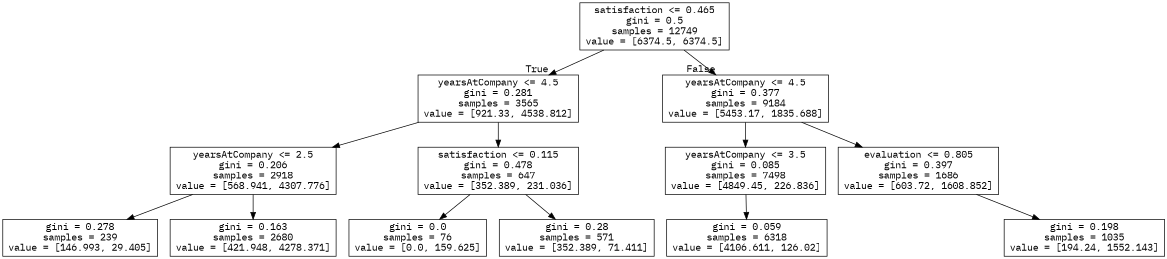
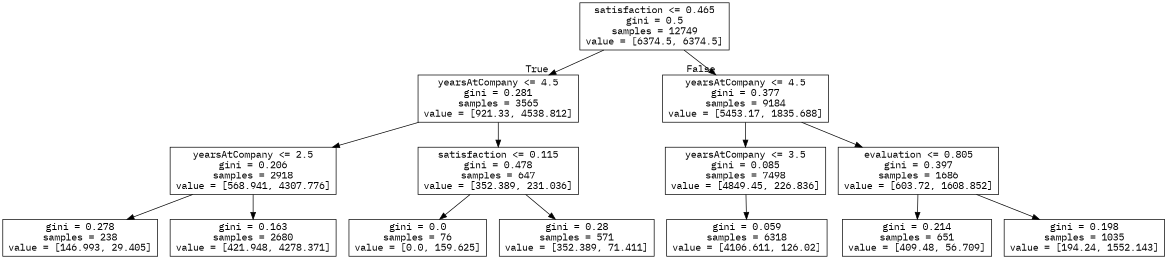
  digraph {
    fontname="IBM Plex Mono"
    node [fontname="IBM Plex Mono" shape=box]
    edge [fontname="IBM Plex Mono"]
    n1 [label="satisfaction <= 0.465\ngini = 0.5\nsamples = 12749\nvalue = [6374.5, 6374.5]"]
    n2 [label="yearsAtCompany <= 4.5\ngini = 0.281\nsamples = 3565\nvalue = [921.33, 4538.812]"]
    n3 [label="yearsAtCompany <= 4.5\ngini = 0.377\nsamples = 9184\nvalue = [5453.17, 1835.688]"]
    n4 [label="yearsAtCompany <= 2.5\ngini = 0.206\nsamples = 2918\nvalue = [568.941, 4307.776]"]
    n5 [label="satisfaction <= 0.115\ngini = 0.478\nsamples = 647\nvalue = [352.389, 231.036]"]
    n6 [label="yearsAtCompany <= 3.5\ngini = 0.085\nsamples = 7498\nvalue = [4849.45, 226.836]"]
    n7 [label="evaluation <= 0.805\ngini = 0.397\nsamples = 1686\nvalue = [603.72, 1608.852]"]
-   n8 [label="gini = 0.278\nsamples = 239\nvalue = [146.993, 29.405]"]
+   n8 [label="gini = 0.278\nsamples = 238\nvalue = [146.993, 29.405]"]
    n9 [label="gini = 0.163\nsamples = 2680\nvalue = [421.948, 4278.371]"]
    n10 [label="gini = 0.0\nsamples = 76\nvalue = [0.0, 159.625]"]
    n11 [label="gini = 0.28\nsamples = 571\nvalue = [352.389, 71.411]"]
    n12 [label="gini = 0.059\nsamples = 6318\nvalue = [4106.611, 126.02]"]
+   n13 [label="gini = 0.214\nsamples = 651\nvalue = [409.48, 56.709]"]
    n14 [label="gini = 0.198\nsamples = 1035\nvalue = [194.24, 1552.143]"]
    n1 -> n2 [headlabel=True labelangle=45 labeldistance=2.5]
    n1 -> n3 [headlabel=False labelangle=-45 labeldistance=2.5]
    n2 -> n4
    n2 -> n5
    n3 -> n6
    n3 -> n7
    n4 -> n8
    n4 -> n9
    n5 -> n10
    n5 -> n11
    n6 -> n12
+   n7 -> n13
    n7 -> n14
  }
